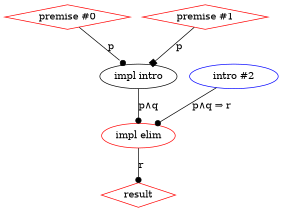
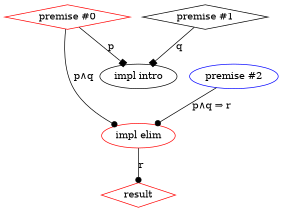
  digraph {
    node [color=red shape=diamond]
    edge [arrowhead=dot]
    n1 [label="premise #0"]
    n2 [color=black label="impl intro" shape=ellipse]
    n3 [label="impl elim" shape=ellipse]
-   n4 [label="premise #1"]
-   n5 [color=blue label="intro #2" shape=ellipse]
+   n4 [color=black label="premise #1"]
+   n5 [color=blue label="premise #2" shape=ellipse]
    result
-   n1 -> n2 [label=p]
-   n2 -> n3 [label="p∧q"]
+   n1 -> n2 [arrowhead=box label=p]
+   n1 -> n3 [label="p∧q"]
    n3 -> result [label=r]
-   n4 -> n2 [arrowhead=box label=p]
+   n4 -> n2 [arrowhead=box label=q]
    n5 -> n3 [label="p∧q ⇒ r"]
  }
